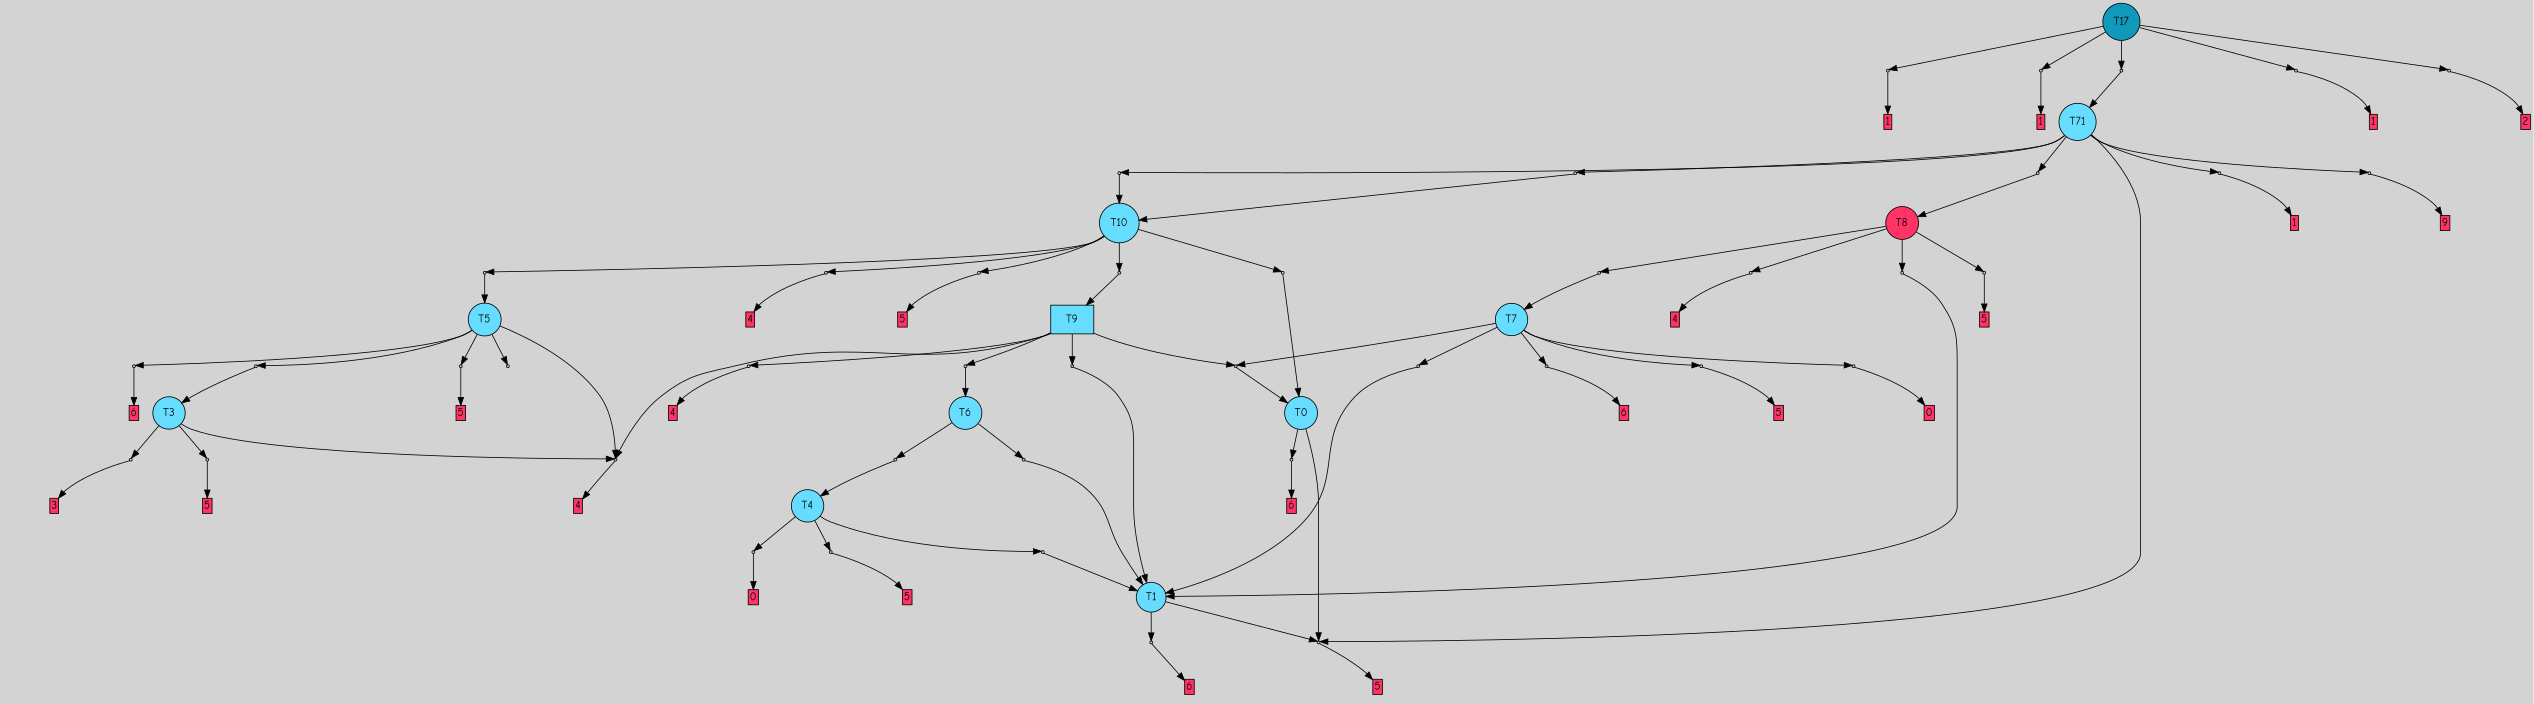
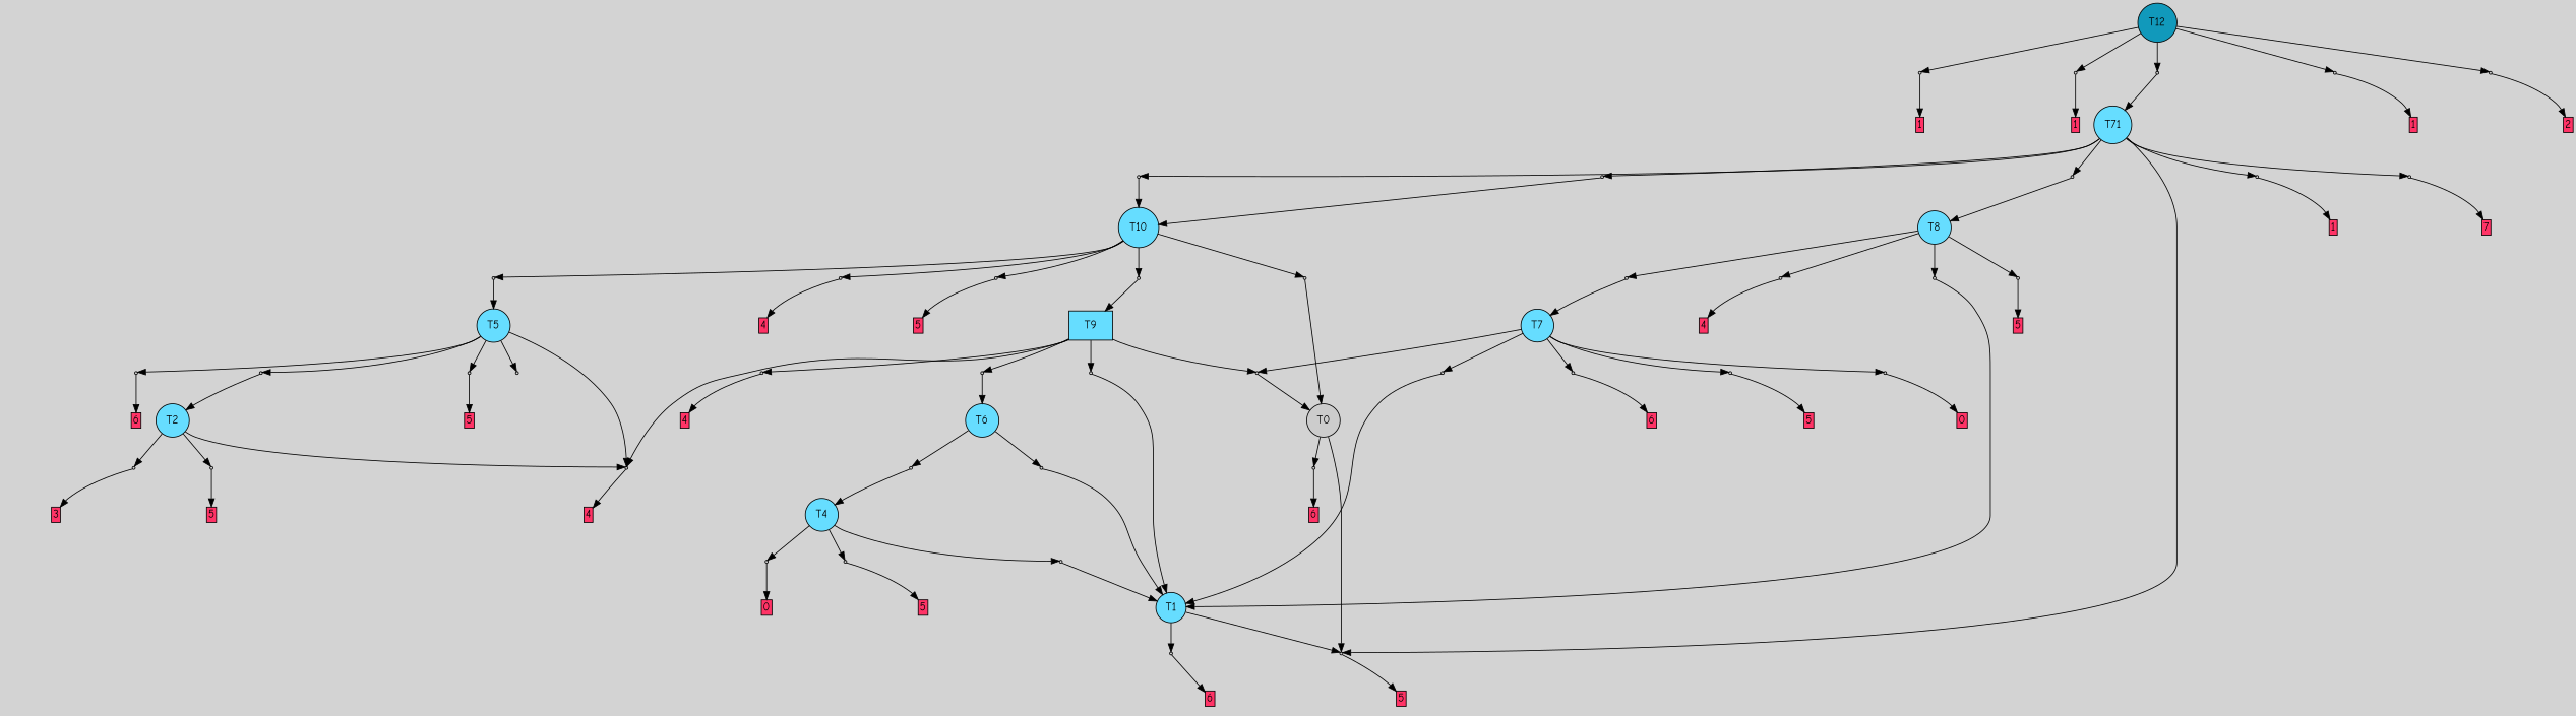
  digraph {
    bgcolor=lightgray
    fontname="Comic Neue"
    node [fontname="Comic Neue" shape=box style=filled]
    edge [fontname="Comic Neue"]
-   T12 [fillcolor="#1199bb" shape=circle label=T17]
+   T12 [fillcolor="#1199bb" shape=circle]
    P37 [fillcolor="#cccccc" shape=point]
    P38 [fillcolor="#cccccc" shape=point]
    P39 [fillcolor="#cccccc" shape=point]
    P40 [fillcolor="#cccccc" shape=point]
    P41 [fillcolor="#cccccc" shape=point]
-   T0 [fillcolor="#66ddff" shape=circle]
+   T0 [fillcolor="#cccccc" shape=circle]
    P0 [fillcolor="#cccccc" shape=point]
    P1 [fillcolor="#cccccc" shape=point]
    n10 [label="6|0&0|1#0|7#4|0#2|7&#92;n" style=invis]
    n11 [fillcolor="#ff3366" height=0 label=6 margin=0.03 width=0]
    n12 [label="3|0&1|5#3|5#4|7#0|0&#92;n" style=invis]
    n13 [fillcolor="#ff3366" height=0 label=5 margin=0.03 width=0]
    T1 [fillcolor="#66ddff" shape=circle]
    P2 [fillcolor="#cccccc" shape=point]
    n16 [label="6|0&0|1#0|7#4|0#2|7&#92;n" style=invis]
    n17 [fillcolor="#ff3366" height=0 label=6 margin=0.03 width=0]
    P3 [fillcolor="#cccccc" shape=point]
    n19 [label="6|0&0|1#0|7#4|0#2|7&#92;n" style=invis]
    n20 [fillcolor="#ff3366" height=0 label=6 margin=0.03 width=0]
-   T3 [fillcolor="#66ddff" shape=circle]
+   T3 [fillcolor="#66ddff" shape=circle label=T2]
    P4 [fillcolor="#cccccc" shape=point]
    P5 [fillcolor="#cccccc" shape=point]
    P6 [fillcolor="#cccccc" shape=point]
    n25 [label="0|0&1|3#2|5#0|4#3|7&#92;n" style=invis]
    n26 [fillcolor="#ff3366" height=0 label=3 margin=0.03 width=0]
    n27 [label="3|0&1|5#4|6#2|7#0|1&#92;n" style=invis]
    n28 [fillcolor="#ff3366" height=0 label=4 margin=0.03 width=0]
    n29 [label="3|0&1|5#3|5#4|7#0|0&#92;n" style=invis]
    n30 [fillcolor="#ff3366" height=0 label=5 margin=0.03 width=0]
    T4 [fillcolor="#66ddff" shape=circle]
    P7 [fillcolor="#cccccc" shape=point]
    P8 [fillcolor="#cccccc" shape=point]
    P9 [fillcolor="#cccccc" shape=point]
    n35 [label="4|0&3|4#4|7#1|5#0|1&#92;n" style=invis]
    n36 [fillcolor="#ff3366" height=0 label=0 margin=0.03 width=0]
    n37 [label="3|0&1|5#3|5#4|7#0|0&#92;n" style=invis]
    n38 [fillcolor="#ff3366" height=0 label=5 margin=0.03 width=0]
    n39 [label="6|0&3|4#4|7#1|7#3|5&#92;n" style=invis]
    T5 [fillcolor="#66ddff" shape=circle]
    P10 [fillcolor="#cccccc" shape=point]
    P11 [fillcolor="#cccccc" shape=point]
    P12 [fillcolor="#cccccc" shape=point]
    P13 [fillcolor="#cccccc" shape=point]
    n45 [label="6|0&3|3#4|7#1|7#3|5&#92;n" style=invis]
    n46 [label="3|0&1|5#3|5#4|7#0|0&#92;n" style=invis]
    n47 [fillcolor="#ff3366" height=0 label=5 margin=0.03 width=0]
    n48 [label="2|0&4|0#1|4#3|5#1|6&#92;n" style=invis]
    n49 [label="0|0&3|7#3|2#3|1#1|4&#92;n" style=invis]
    n50 [fillcolor="#ff3366" height=0 label=6 margin=0.03 width=0]
    T6 [fillcolor="#66ddff" shape=circle]
    P14 [fillcolor="#cccccc" shape=point]
    P15 [fillcolor="#cccccc" shape=point]
    n54 [label="1|0&1|5#3|5#4|7#0|0&#92;n" style=invis]
    n55 [label="1|2&1|3#2|5#0|2#1|0&#92;n1|0&0|2#1|1#0|5#0|4&#92;n" style=invis]
    T7 [fillcolor="#66ddff" shape=circle]
    P16 [fillcolor="#cccccc" shape=point]
    P17 [fillcolor="#cccccc" shape=point]
    P18 [fillcolor="#cccccc" shape=point]
    P19 [fillcolor="#cccccc" shape=point]
    n61 [label="6|0&3|5#0|5#1|0#4|0&#92;n" style=invis]
    n62 [fillcolor="#ff3366" height=0 label=5 margin=0.03 width=0]
    n63 [label="6|0&1|4#4|7#1|7#4|5&#92;n" style=invis]
    n64 [label="6|0&3|1#2|1#2|0#0|4&#92;n" style=invis]
    n65 [label="4|0&3|4#4|7#1|5#0|1&#92;n" style=invis]
    n66 [fillcolor="#ff3366" height=0 label=0 margin=0.03 width=0]
-   T8 [fillcolor="#ff3366" shape=circle]
+   T8 [fillcolor="#66ddff" shape=circle]
    P20 [fillcolor="#cccccc" shape=point]
    P21 [fillcolor="#cccccc" shape=point]
    P22 [fillcolor="#cccccc" shape=point]
    P23 [fillcolor="#cccccc" shape=point]
    n72 [label="2|0&1|0#3|7#2|7#4|5&#92;n" style=invis]
    n73 [label="3|0&1|5#3|5#4|7#0|0&#92;n" style=invis]
    n74 [fillcolor="#ff3366" height=0 label=5 margin=0.03 width=0]
    n75 [label="3|0&1|5#4|6#2|7#0|1&#92;n" style=invis]
    n76 [fillcolor="#ff3366" height=0 label=4 margin=0.03 width=0]
    n77 [label="6|0&3|4#4|7#1|7#3|5&#92;n" style=invis]
    T9 [fillcolor="#66ddff"]
    P24 [fillcolor="#cccccc" shape=point]
    P25 [fillcolor="#cccccc" shape=point]
    P26 [fillcolor="#cccccc" shape=point]
    n82 [label="2|0&1|0#3|7#2|7#4|0&#92;n" style=invis]
    n83 [label="2|3&0|4#3|7#1|4#4|3&#92;n3|0&1|2#0|3#3|0#3|6&#92;n" style=invis]
    n84 [label="3|0&3|4#3|5#3|6#1|5&#92;n" style=invis]
    n85 [fillcolor="#ff3366" height=0 label=4 margin=0.03 width=0]
    T10 [fillcolor="#66ddff" shape=circle]
    P27 [fillcolor="#cccccc" shape=point]
    P28 [fillcolor="#cccccc" shape=point]
    P29 [fillcolor="#cccccc" shape=point]
    P30 [fillcolor="#cccccc" shape=point]
    P31 [fillcolor="#cccccc" shape=point]
    n92 [label="4|0&3|0#0|2#1|2#3|6&#92;n" style=invis]
    n93 [label="3|0&2|7#1|3#2|7#4|0&#92;n" style=invis]
    n94 [fillcolor="#ff3366" height=0 label=4 margin=0.03 width=0]
    n95 [label="3|0&1|5#3|5#4|7#0|0&#92;n" style=invis]
    n96 [fillcolor="#ff3366" height=0 label=5 margin=0.03 width=0]
    n97 [label="6|0&2|0#3|1#0|7#1|2&#92;n" style=invis]
    n98 [label="6|0&3|4#4|7#1|7#3|5&#92;n" style=invis]
    n99 [fillcolor="#66ddff" label=T71 shape=circle]
    P32 [fillcolor="#cccccc" shape=point]
    P33 [fillcolor="#cccccc" shape=point]
    P34 [fillcolor="#cccccc" shape=point]
    P35 [fillcolor="#cccccc" shape=point]
    P36 [fillcolor="#cccccc" shape=point]
    n105 [label="7|0&2|4#4|7#1|7#3|5&#92;n" style=invis]
    n106 [label="6|0&3|4#4|7#1|7#3|5&#92;n" style=invis]
    n107 [fillcolor="#ff3366" height=0 label=1 margin=0.03 width=0]
    n108 [label="4|0&4|1#0|6#2|6#1|1&#92;n" style=invis]
    n109 [label="1|0&3|0#4|7#1|7#3|5&#92;n" style=invis]
    n110 [label="3|0&1|4#3|5#1|7#0|0&#92;n" style=invis]
-   n111 [fillcolor="#ff3366" height=0 label=9 margin=0.03 width=0]
+   n111 [fillcolor="#ff3366" height=0 label=7 margin=0.03 width=0]
    n112 [label="6|0&2|1#3|0#0|7#3|1&#92;n3|3&0|0#3|4#0|0#1|5&#92;n1|0&3|4#0|3#1|7#4|2&#92;n" style=invis]
    n113 [fillcolor="#ff3366" height=0 label=1 margin=0.03 width=0]
    n114 [label="7|3&0|0#1|0#1|6#3|2&#92;n2|0&0|3#3|2#4|6#3|0&#92;n" style=invis]
    n115 [fillcolor="#ff3366" height=0 label=1 margin=0.03 width=0]
    n116 [label="7|0&3|4#4|7#1|7#3|5&#92;n" style=invis]
    n117 [label="0|3&0|5#2|2#0|7#2|0&#92;n2|0&0|3#3|2#4|6#3|0&#92;n" style=invis]
    n118 [fillcolor="#ff3366" height=0 label=1 margin=0.03 width=0]
    n119 [label="6|0&3|2#4|2#4|3#4|2&#92;n" style=invis]
    n120 [fillcolor="#ff3366" height=0 label=2 margin=0.03 width=0]
    subgraph sub_1 {
      rank=same
      T12
    }
    T12 -> P37
    T12 -> P38
    T12 -> P39
    T12 -> P40
    T12 -> P41
    P37 -> n112 [style=invis]
    P37 -> n113
    P38 -> n114 [style=invis]
    P38 -> n115
    P39 -> n99
    P39 -> n116 [style=invis]
    P40 -> n117 [style=invis]
    P40 -> n118
    P41 -> n119 [style=invis]
    P41 -> n120
    T0 -> P0
    T0 -> P1
    P0 -> n10 [style=invis]
    P0 -> n11
    P1 -> n12 [style=invis]
    P1 -> n13
    T1 -> P1
    T1 -> P2
    P2 -> n16 [style=invis]
    P2 -> n17
    P3 -> n19 [style=invis]
    P3 -> n20
    T3 -> P4
    T3 -> P5
    T3 -> P6
    P4 -> n25 [style=invis]
    P4 -> n26
    P5 -> n27 [style=invis]
    P5 -> n28
    P6 -> n29 [style=invis]
    P6 -> n30
    T4 -> P7
    T4 -> P8
    T4 -> P9
    P7 -> n35 [style=invis]
    P7 -> n36
    P8 -> n37 [style=invis]
    P8 -> n38
    P9 -> T1
    P9 -> n39 [style=invis]
    T5 -> P5
    T5 -> P10
    T5 -> P11
    T5 -> P12
    T5 -> P13
    P10 -> T3
    P10 -> n45 [style=invis]
    P11 -> n46 [style=invis]
    P11 -> n47
    P12 -> n48 [style=invis]
    P13 -> n49 [style=invis]
    P13 -> n50
    T6 -> P14
    T6 -> P15
    P14 -> T4
    P14 -> n54 [style=invis]
    P15 -> T1
    P15 -> n55 [style=invis]
    T7 -> P3
    T7 -> P16
    T7 -> P17
    T7 -> P18
    T7 -> P19
    P16 -> n61 [style=invis]
    P16 -> n62
    P17 -> T1
    P17 -> n63 [style=invis]
    P18 -> T0
    P18 -> n64 [style=invis]
    P19 -> n65 [style=invis]
    P19 -> n66
    T8 -> P20
    T8 -> P21
    T8 -> P22
    T8 -> P23
    P20 -> T7
    P20 -> n72 [style=invis]
    P21 -> n73 [style=invis]
    P21 -> n74
    P22 -> n75 [style=invis]
    P22 -> n76
    P23 -> T1
    P23 -> n77 [style=invis]
    T9 -> P5
    T9 -> P18
    T9 -> P24
    T9 -> P25
    T9 -> P26
    P24 -> T6
    P24 -> n82 [style=invis]
    P25 -> T1
    P25 -> n83 [style=invis]
    P26 -> n84 [style=invis]
    P26 -> n85
    T10 -> P27
    T10 -> P28
    T10 -> P29
    T10 -> P30
    T10 -> P31
    P27 -> T9
    P27 -> n92 [style=invis]
    P28 -> n93 [style=invis]
    P28 -> n94
    P29 -> n95 [style=invis]
    P29 -> n96
    P30 -> T5
    P30 -> n97 [style=invis]
    P31 -> T0
    P31 -> n98 [style=invis]
    n99 -> P1
    n99 -> P32
    n99 -> P33
    n99 -> P34
    n99 -> P35
    n99 -> P36
    P32 -> T10
    P32 -> n105 [style=invis]
    P33 -> n106 [style=invis]
    P33 -> n107
    P34 -> T10
    P34 -> n108 [style=invis]
    P35 -> T8
    P35 -> n109 [style=invis]
    P36 -> n110 [style=invis]
    P36 -> n111
  }
